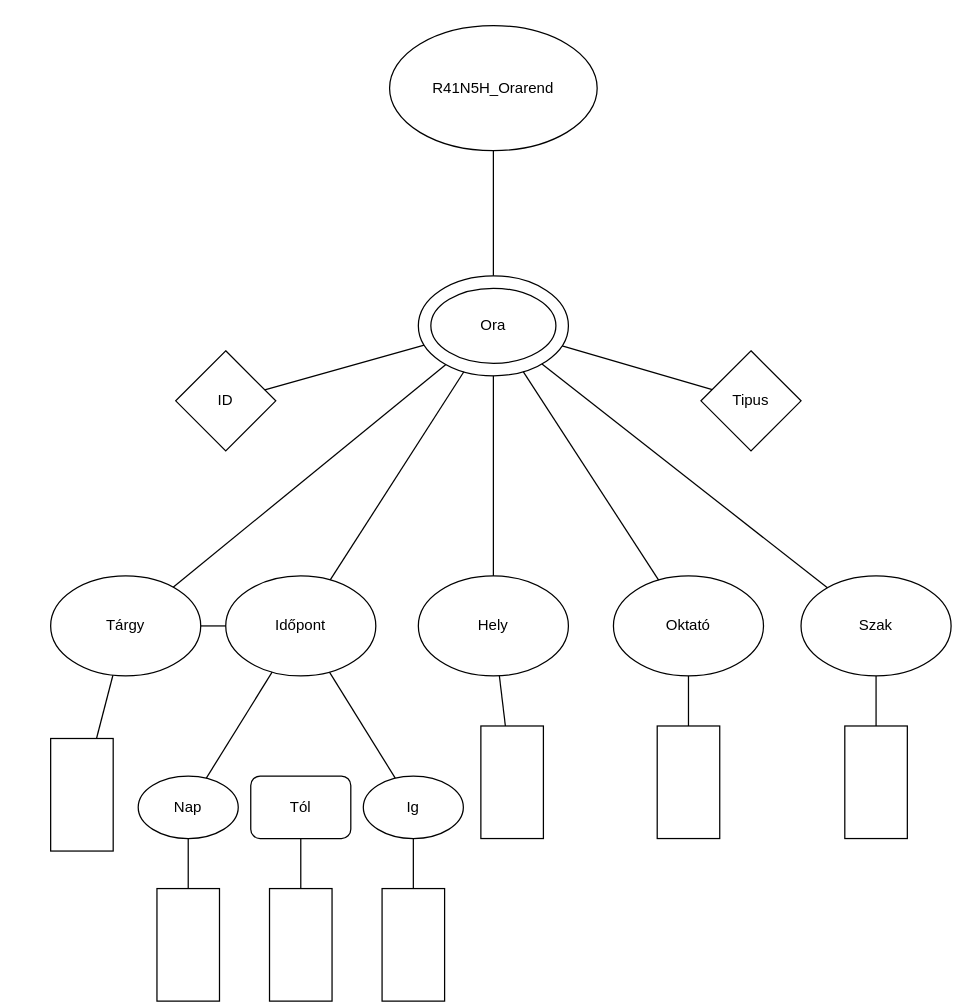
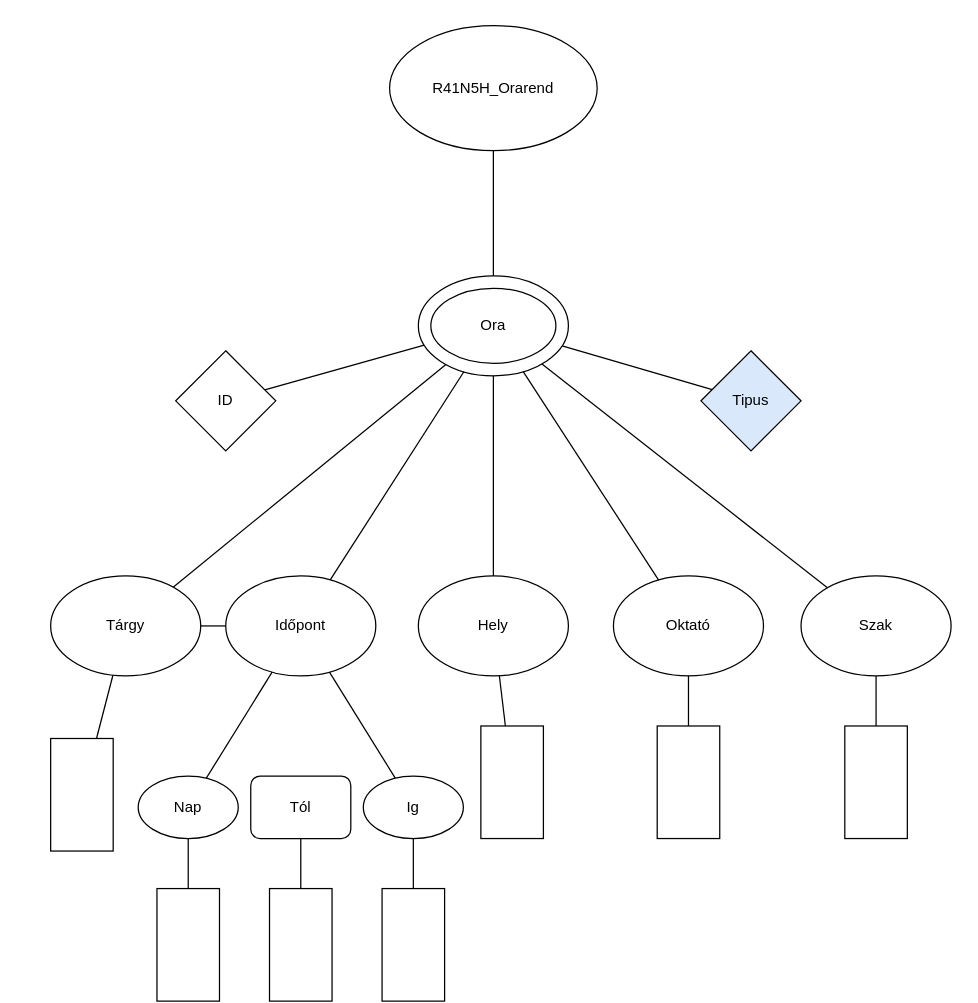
  <mxCell id="0" />
  <mxCell id="1" parent="0" />
  <mxCell id="2" value="Ora" style="ellipse;whiteSpace=wrap;html=1;" parent="1" vertex="1"><mxGeometry x="334" y="220" width="120" height="80" as="geometry" /></mxCell>
- <mxCell id="3" value="Tipus" style="rhombus;whiteSpace=wrap;html=1;" parent="1" vertex="1"><mxGeometry x="560" y="280" width="80" height="80" as="geometry" /></mxCell>
+ <mxCell id="3" value="Tipus" style="rhombus;whiteSpace=wrap;html=1;fillColor=#dae8fc;" parent="1" vertex="1"><mxGeometry x="560" y="280" width="80" height="80" as="geometry" /></mxCell>
  <mxCell id="4" value="ID" style="rhombus;whiteSpace=wrap;html=1;" parent="1" vertex="1"><mxGeometry x="140" y="280" width="80" height="80" as="geometry" /></mxCell>
  <mxCell id="5" value="Hely" style="ellipse;whiteSpace=wrap;html=1;" parent="1" vertex="1"><mxGeometry x="334" y="460" width="120" height="80" as="geometry" /></mxCell>
  <mxCell id="6" value="Oktató" style="ellipse;whiteSpace=wrap;html=1;" parent="1" vertex="1"><mxGeometry x="490" y="460" width="120" height="80" as="geometry" /></mxCell>
  <mxCell id="7" value="Szak" style="ellipse;whiteSpace=wrap;html=1;" parent="1" vertex="1"><mxGeometry x="640" y="460" width="120" height="80" as="geometry" /></mxCell>
  <mxCell id="8" value="Időpont" style="ellipse;whiteSpace=wrap;html=1;" parent="1" vertex="1"><mxGeometry x="180" y="460" width="120" height="80" as="geometry" /></mxCell>
  <mxCell id="9" value="Tárgy" style="ellipse;whiteSpace=wrap;html=1;" parent="1" vertex="1"><mxGeometry x="40" y="460" width="120" height="80" as="geometry" /></mxCell>
  <mxCell id="10" value="Nap" style="ellipse;whiteSpace=wrap;html=1;" parent="1" vertex="1"><mxGeometry x="110" y="620" width="80" height="50" as="geometry" /></mxCell>
  <mxCell id="11" value="Tól" style="whiteSpace=wrap;html=1;rounded=1;" parent="1" vertex="1"><mxGeometry x="200" y="620" width="80" height="50" as="geometry" /></mxCell>
  <mxCell id="12" value="Ig" style="ellipse;whiteSpace=wrap;html=1;" parent="1" vertex="1"><mxGeometry x="290" y="620" width="80" height="50" as="geometry" /></mxCell>
  <mxCell id="13" value="" style="endArrow=none;html=1;rounded=0;" parent="1" source="2" target="4" edge="1"><mxGeometry width="50" height="50" relative="1" as="geometry"><mxPoint x="370" y="490" as="sourcePoint" /><mxPoint x="420" y="440" as="targetPoint" /></mxGeometry></mxCell>
  <mxCell id="14" value="" style="endArrow=none;html=1;rounded=0;" parent="1" source="3" target="2" edge="1"><mxGeometry width="50" height="50" relative="1" as="geometry"><mxPoint x="370" y="490" as="sourcePoint" /><mxPoint x="420" y="440" as="targetPoint" /></mxGeometry></mxCell>
  <mxCell id="15" value="" style="endArrow=none;html=1;rounded=0;" parent="1" source="9" target="2" edge="1"><mxGeometry width="50" height="50" relative="1" as="geometry"><mxPoint x="370" y="490" as="sourcePoint" /><mxPoint x="420" y="440" as="targetPoint" /></mxGeometry></mxCell>
  <mxCell id="16" value="" style="endArrow=none;html=1;rounded=0;" parent="1" source="8" target="2" edge="1"><mxGeometry width="50" height="50" relative="1" as="geometry"><mxPoint x="370" y="490" as="sourcePoint" /><mxPoint x="420" y="440" as="targetPoint" /></mxGeometry></mxCell>
  <mxCell id="17" value="" style="endArrow=none;html=1;rounded=0;" parent="1" source="5" target="2" edge="1"><mxGeometry width="50" height="50" relative="1" as="geometry"><mxPoint x="360" y="390" as="sourcePoint" /><mxPoint x="410" y="340" as="targetPoint" /></mxGeometry></mxCell>
  <mxCell id="18" value="" style="endArrow=none;html=1;rounded=0;" parent="1" source="7" target="2" edge="1"><mxGeometry width="50" height="50" relative="1" as="geometry"><mxPoint x="370" y="490" as="sourcePoint" /><mxPoint x="420" y="440" as="targetPoint" /></mxGeometry></mxCell>
  <mxCell id="19" value="" style="endArrow=none;html=1;rounded=0;" parent="1" source="6" target="2" edge="1"><mxGeometry width="50" height="50" relative="1" as="geometry"><mxPoint x="370" y="490" as="sourcePoint" /><mxPoint x="420" y="440" as="targetPoint" /></mxGeometry></mxCell>
  <mxCell id="20" value="" style="endArrow=none;html=1;rounded=0;" parent="1" source="10" target="8" edge="1"><mxGeometry width="50" height="50" relative="1" as="geometry"><mxPoint x="370" y="490" as="sourcePoint" /><mxPoint x="420" y="440" as="targetPoint" /></mxGeometry></mxCell>
  <mxCell id="21" value="" style="endArrow=none;html=1;rounded=0;" parent="1" source="8" target="9" edge="1"><mxGeometry width="50" height="50" relative="1" as="geometry"><mxPoint x="370" y="490" as="sourcePoint" /><mxPoint x="420" y="440" as="targetPoint" /></mxGeometry></mxCell>
  <mxCell id="22" value="" style="endArrow=none;html=1;rounded=0;" parent="1" source="12" target="8" edge="1"><mxGeometry width="50" height="50" relative="1" as="geometry"><mxPoint x="370" y="490" as="sourcePoint" /><mxPoint x="420" y="440" as="targetPoint" /></mxGeometry></mxCell>
  <mxCell id="23" value="R41N5H_Orarend" style="ellipse;whiteSpace=wrap;html=1;" parent="1" vertex="1"><mxGeometry x="311" y="20" width="166" height="100" as="geometry" /></mxCell>
  <mxCell id="24" value="" style="endArrow=none;html=1;rounded=0;" parent="1" source="2" target="23" edge="1"><mxGeometry width="50" height="50" relative="1" as="geometry"><mxPoint x="350" y="210" as="sourcePoint" /><mxPoint x="400" y="160" as="targetPoint" /></mxGeometry></mxCell>
  <mxCell id="25" value="Ora" style="ellipse;whiteSpace=wrap;html=1;" vertex="1" parent="1"><mxGeometry x="344" y="230" width="100" height="60" as="geometry" /></mxCell>
  <mxCell id="26" value="" style="rounded=0;whiteSpace=wrap;html=1;rotation=-90;" vertex="1" parent="1"><mxGeometry x="505" y="600" width="90" height="50" as="geometry" /></mxCell>
  <mxCell id="27" value="" style="rounded=0;whiteSpace=wrap;html=1;rotation=-90;" vertex="1" parent="1"><mxGeometry x="655" y="600" width="90" height="50" as="geometry" /></mxCell>
  <mxCell id="28" value="" style="rounded=0;whiteSpace=wrap;html=1;rotation=-90;" vertex="1" parent="1"><mxGeometry x="364" y="600" width="90" height="50" as="geometry" /></mxCell>
  <mxCell id="29" value="" style="rounded=0;whiteSpace=wrap;html=1;rotation=-90;" vertex="1" parent="1"><mxGeometry x="285" y="730" width="90" height="50" as="geometry" /></mxCell>
  <mxCell id="30" value="" style="rounded=0;whiteSpace=wrap;html=1;rotation=-90;" vertex="1" parent="1"><mxGeometry x="195" y="730" width="90" height="50" as="geometry" /></mxCell>
  <mxCell id="31" value="" style="rounded=0;whiteSpace=wrap;html=1;rotation=-90;" vertex="1" parent="1"><mxGeometry x="20" y="610" width="90" height="50" as="geometry" /></mxCell>
  <mxCell id="32" value="" style="rounded=0;whiteSpace=wrap;html=1;rotation=-90;" vertex="1" parent="1"><mxGeometry x="105" y="730" width="90" height="50" as="geometry" /></mxCell>
  <mxCell id="33" value="" style="endArrow=none;html=1;rounded=0;" edge="1" parent="1" source="28" target="5"><mxGeometry width="50" height="50" relative="1" as="geometry"><mxPoint x="380" y="590" as="sourcePoint" /><mxPoint x="430" y="540" as="targetPoint" /></mxGeometry></mxCell>
  <mxCell id="34" value="" style="endArrow=none;html=1;rounded=0;" edge="1" parent="1" source="26" target="6"><mxGeometry width="50" height="50" relative="1" as="geometry"><mxPoint x="380" y="590" as="sourcePoint" /><mxPoint x="430" y="540" as="targetPoint" /></mxGeometry></mxCell>
  <mxCell id="35" value="" style="endArrow=none;html=1;rounded=0;" edge="1" parent="1" source="27" target="7"><mxGeometry width="50" height="50" relative="1" as="geometry"><mxPoint x="380" y="590" as="sourcePoint" /><mxPoint x="430" y="540" as="targetPoint" /></mxGeometry></mxCell>
  <mxCell id="36" value="" style="endArrow=none;html=1;rounded=0;" edge="1" parent="1" source="31" target="9"><mxGeometry width="50" height="50" relative="1" as="geometry"><mxPoint x="380" y="590" as="sourcePoint" /><mxPoint x="430" y="540" as="targetPoint" /></mxGeometry></mxCell>
  <mxCell id="37" value="" style="endArrow=none;html=1;rounded=0;" edge="1" parent="1" source="32" target="10"><mxGeometry width="50" height="50" relative="1" as="geometry"><mxPoint x="380" y="590" as="sourcePoint" /><mxPoint x="430" y="540" as="targetPoint" /></mxGeometry></mxCell>
  <mxCell id="38" value="" style="endArrow=none;html=1;rounded=0;" edge="1" parent="1" source="30" target="11"><mxGeometry width="50" height="50" relative="1" as="geometry"><mxPoint x="380" y="590" as="sourcePoint" /><mxPoint x="430" y="540" as="targetPoint" /></mxGeometry></mxCell>
  <mxCell id="39" value="" style="endArrow=none;html=1;rounded=0;" edge="1" parent="1" source="29" target="12"><mxGeometry width="50" height="50" relative="1" as="geometry"><mxPoint x="380" y="590" as="sourcePoint" /><mxPoint x="430" y="540" as="targetPoint" /></mxGeometry></mxCell>
